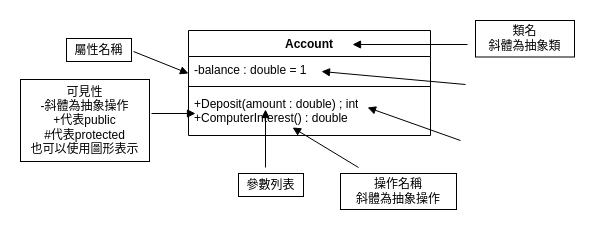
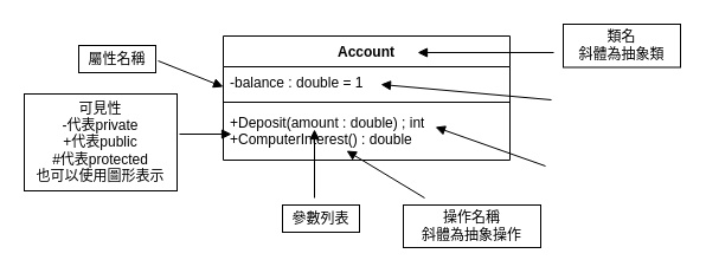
  <mxCell id="0" />
  <mxCell id="1" parent="0" />
  <mxCell id="2" value="Account" style="swimlane;fontStyle=1;align=center;verticalAlign=top;childLayout=stackLayout;horizontal=1;startSize=26;horizontalStack=0;resizeParent=1;resizeParentMax=0;resizeLast=0;collapsible=1;marginBottom=0;whiteSpace=wrap;html=1;" vertex="1" parent="1"><mxGeometry x="188" y="30" width="242" height="105" as="geometry" /></mxCell>
  <mxCell id="3" value="-balance : double = 1" style="text;strokeColor=none;fillColor=none;align=left;verticalAlign=top;spacingLeft=4;spacingRight=4;overflow=hidden;rotatable=0;points=[[0,0.5],[1,0.5]];portConstraint=eastwest;whiteSpace=wrap;html=1;" vertex="1" parent="2"><mxGeometry y="26" width="242" height="26" as="geometry" /></mxCell>
  <mxCell id="4" value="" style="line;strokeWidth=1;fillColor=none;align=left;verticalAlign=middle;spacingTop=-1;spacingLeft=3;spacingRight=3;rotatable=0;labelPosition=right;points=[];portConstraint=eastwest;strokeColor=inherit;" vertex="1" parent="2"><mxGeometry y="52" width="242" height="8" as="geometry" /></mxCell>
  <mxCell id="5" value="" style="html=1;verticalAlign=bottom;endArrow=block;curved=0;rounded=0;" edge="1" parent="2"><mxGeometry width="80" relative="1" as="geometry"><mxPoint x="277" y="54" as="sourcePoint" /><mxPoint x="133" y="41" as="targetPoint" /></mxGeometry></mxCell>
  <mxCell id="6" value="+Deposit(amount : double) ; int&lt;br&gt;+ComputerInterest() : double" style="text;strokeColor=none;fillColor=none;align=left;verticalAlign=top;spacingLeft=4;spacingRight=4;overflow=hidden;rotatable=0;points=[[0,0.5],[1,0.5]];portConstraint=eastwest;whiteSpace=wrap;html=1;" vertex="1" parent="2"><mxGeometry y="60" width="242" height="45" as="geometry" /></mxCell>
  <mxCell id="7" value="屬性名稱" style="html=1;whiteSpace=wrap;" vertex="1" parent="1"><mxGeometry x="66" y="38" width="65" height="23" as="geometry" /></mxCell>
- <mxCell id="8" value="可見性&lt;br&gt;-斜體為抽象操作&lt;br&gt;+代表public&lt;br&gt;#代表protected&lt;br&gt;也可以使用圖形表示" style="html=1;whiteSpace=wrap;" vertex="1" parent="1"><mxGeometry x="20" y="79" width="129" height="82" as="geometry" /></mxCell>
+ <mxCell id="8" value="可見性&lt;br&gt;-代表private&lt;br&gt;+代表public&lt;br&gt;#代表protected&lt;br&gt;也可以使用圖形表示" style="html=1;whiteSpace=wrap;" vertex="1" parent="1"><mxGeometry x="20" y="79" width="129" height="82" as="geometry" /></mxCell>
  <mxCell id="9" value="參數列表" style="html=1;whiteSpace=wrap;" vertex="1" parent="1"><mxGeometry x="238" y="173" width="65" height="23" as="geometry" /></mxCell>
  <mxCell id="10" value="操作名稱&lt;br&gt;斜體為抽象操作" style="html=1;whiteSpace=wrap;" vertex="1" parent="1"><mxGeometry x="340" y="173" width="116" height="36" as="geometry" /></mxCell>
  <mxCell id="11" value="類名&lt;br&gt;斜體為抽象類&lt;br&gt;" style="html=1;whiteSpace=wrap;" vertex="1" parent="1"><mxGeometry x="475" y="20" width="99" height="36.5" as="geometry" /></mxCell>
  <mxCell id="12" value="" style="html=1;verticalAlign=bottom;endArrow=block;curved=0;rounded=0;" edge="1" parent="1"><mxGeometry width="80" relative="1" as="geometry"><mxPoint x="467" y="44" as="sourcePoint" /><mxPoint x="352" y="44" as="targetPoint" /></mxGeometry></mxCell>
  <mxCell id="13" value="" style="html=1;verticalAlign=bottom;endArrow=block;curved=0;rounded=0;" edge="1" parent="1"><mxGeometry width="80" relative="1" as="geometry"><mxPoint x="460" y="140" as="sourcePoint" /><mxPoint x="367" y="107" as="targetPoint" /></mxGeometry></mxCell>
  <mxCell id="14" value="" style="html=1;verticalAlign=bottom;endArrow=block;curved=0;rounded=0;" edge="1" parent="1"><mxGeometry width="80" relative="1" as="geometry"><mxPoint x="358" y="167" as="sourcePoint" /><mxPoint x="292" y="127" as="targetPoint" /></mxGeometry></mxCell>
  <mxCell id="15" value="" style="html=1;verticalAlign=bottom;endArrow=block;curved=0;rounded=0;" edge="1" parent="1"><mxGeometry width="80" relative="1" as="geometry"><mxPoint x="265" y="167" as="sourcePoint" /><mxPoint x="265" y="109" as="targetPoint" /></mxGeometry></mxCell>
  <mxCell id="16" value="" style="html=1;verticalAlign=bottom;endArrow=block;curved=0;rounded=0;" edge="1" parent="1"><mxGeometry width="80" relative="1" as="geometry"><mxPoint x="133" y="51" as="sourcePoint" /><mxPoint x="188" y="73" as="targetPoint" /></mxGeometry></mxCell>
  <mxCell id="17" value="" style="html=1;verticalAlign=bottom;endArrow=block;curved=0;rounded=0;" edge="1" parent="1"><mxGeometry width="80" relative="1" as="geometry"><mxPoint x="151" y="113" as="sourcePoint" /><mxPoint x="195" y="113" as="targetPoint" /></mxGeometry></mxCell>
